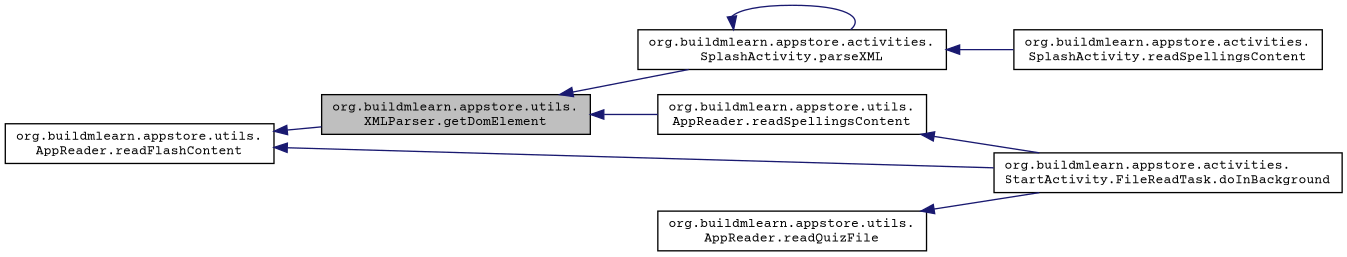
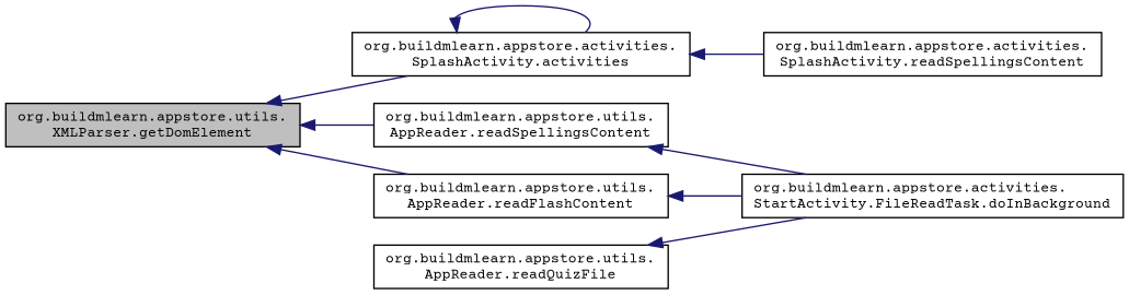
  digraph {
    fontname="Courier Prime"
    rankdir=LR
    node [color=black fontname="Courier Prime" fontsize=10 shape=record]
    edge [color=midnightblue dir=back fontname="Courier Prime" fontsize=10 labelfontname=Helvetica labelfontsize=10 style=solid]
    n1 [fillcolor=grey75 fontcolor=black height=0.2 label="org.buildmlearn.appstore.utils.\lXMLParser.getDomElement" style=filled width=0.4]
-   n2 [height=0.2 label="org.buildmlearn.appstore.activities.\lSplashActivity.parseXML" width=0.4]
+   n2 [height=0.2 label="org.buildmlearn.appstore.activities.\lSplashActivity.activities" width=0.4]
    n3 [height=0.2 label="org.buildmlearn.appstore.utils.\lAppReader.readSpellingsContent" width=0.4]
    n4 [height=0.2 label="org.buildmlearn.appstore.utils.\lAppReader.readFlashContent" width=0.4]
    n5 [height=0.2 label="org.buildmlearn.appstore.activities.\lSplashActivity.readSpellingsContent" width=0.4]
    n6 [height=0.2 label="org.buildmlearn.appstore.utils.\lAppReader.readQuizFile" width=0.4]
    n7 [height=0.2 label="org.buildmlearn.appstore.activities.\lStartActivity.FileReadTask.doInBackground" width=0.4]
    n1 -> n2
    n1 -> n3
-   n4 -> n1
+   n1 -> n4
    n2 -> n2
    n2 -> n5
    n3 -> n7
    n4 -> n7
    n6 -> n7
  }
